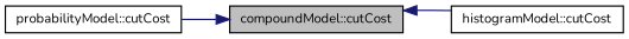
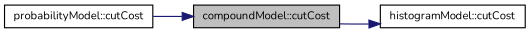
  digraph {
    fontname=Nunito
    rankdir=LR
    node [color=black fillcolor=white fontname=Nunito fontsize=10 shape=record style=filled]
    edge [color=midnightblue fontname=Nunito fontsize=10 labelfontname=Helvetica labelfontsize=10 style=solid]
    n1 [fillcolor=grey75 fontcolor=black height=0.2 label="compoundModel::cutCost" width=0.4]
    n2 [height=0.2 label="histogramModel::cutCost" width=0.4]
    n3 [height=0.2 label="probabilityModel::cutCost" width=0.4]
-   n2 -> n1
+   n1 -> n2
    n3 -> n1
  }
